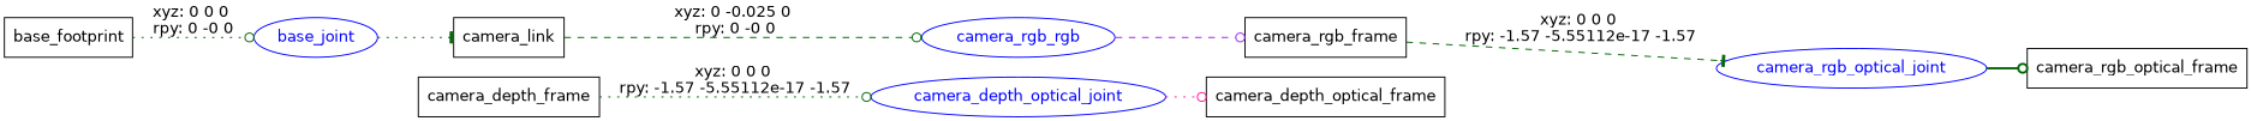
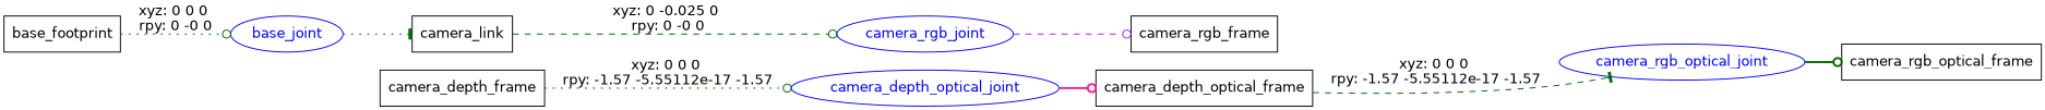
  digraph {
    fontname="DejaVu Sans"
    rankdir=LR
    node [fontname="DejaVu Sans" shape=box]
    edge [arrowhead=odot color=darkgreen fontname="DejaVu Sans" style=dotted]
    n1 [label=base_footprint]
    base_joint [color=blue fontcolor=blue shape=ellipse]
    n3 [label=camera_link]
-   camera_rgb_joint [color=blue fontcolor=blue shape=ellipse label=camera_rgb_rgb]
+   camera_rgb_joint [color=blue fontcolor=blue shape=ellipse]
    n5 [label=camera_rgb_frame]
    n6 [label=camera_depth_frame]
    camera_depth_optical_joint [color=blue fontcolor=blue shape=ellipse]
    n8 [label=camera_depth_optical_frame]
    camera_rgb_optical_joint [color=blue fontcolor=blue shape=ellipse]
    n10 [label=camera_rgb_optical_frame]
    n1 -> base_joint [label="xyz: 0 0 0 \nrpy: 0 -0 0"]
    base_joint -> n3 [arrowhead=tee]
    n3 -> camera_rgb_joint [label="xyz: 0 -0.025 0 \nrpy: 0 -0 0" style=dashed]
    camera_rgb_joint -> n5 [color=purple style=dashed]
-   n5 -> camera_rgb_optical_joint [arrowhead=tee label="xyz: 0 0 0 \nrpy: -1.57 -5.55112e-17 -1.57" style=dashed]
+   n8 -> camera_rgb_optical_joint [arrowhead=tee label="xyz: 0 0 0 \nrpy: -1.57 -5.55112e-17 -1.57" style=dashed]
    n6 -> camera_depth_optical_joint [label="xyz: 0 0 0 \nrpy: -1.57 -5.55112e-17 -1.57"]
-   camera_depth_optical_joint -> n8 [color=deeppink]
+   camera_depth_optical_joint -> n8 [color=deeppink style=bold]
    camera_rgb_optical_joint -> n10 [style=bold]
  }
